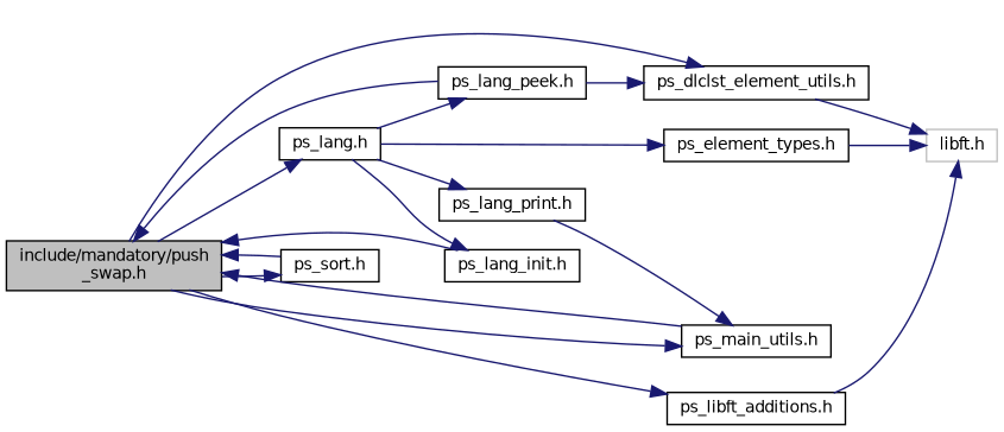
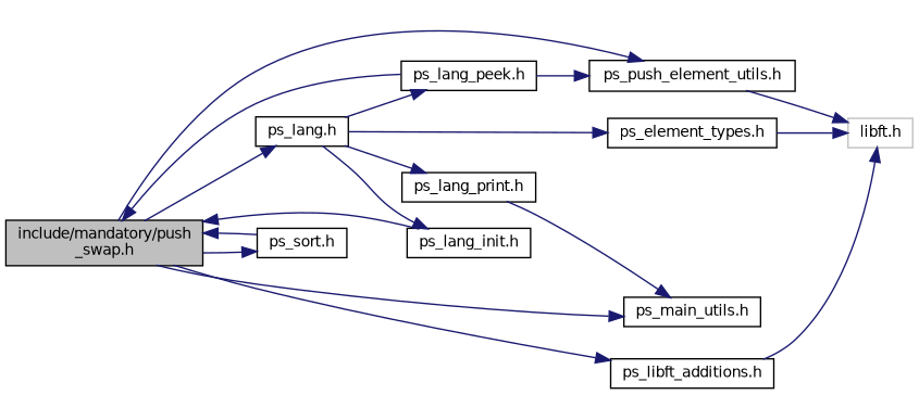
  digraph {
    rankdir=LR
    node [color=black fillcolor=white fontname=Helvetica fontsize=10 shape=record style=filled]
    edge [color=midnightblue fontname=Helvetica fontsize=10 labelfontname=Helvetica labelfontsize=10 style=solid]
    n1 [fillcolor=grey75 fontcolor=black height=0.2 label="include/mandatory/push\l_swap.h" width=0.4]
    n2 [height=0.2 label="ps_lang.h" width=0.4]
-   n3 [height=0.2 label="ps_dlclst_element_utils.h" width=0.4]
+   n3 [height=0.2 label="ps_push_element_utils.h" width=0.4]
    n4 [height=0.2 label="ps_libft_additions.h" width=0.4]
    n5 [height=0.2 label="ps_main_utils.h" width=0.4]
    n6 [height=0.2 label="ps_sort.h" width=0.4]
    n7 [height=0.2 label="ps_element_types.h" width=0.4]
    n8 [height=0.2 label="ps_lang_init.h" width=0.4]
    n9 [height=0.2 label="ps_lang_peek.h" width=0.4]
    n10 [height=0.2 label="ps_lang_print.h" width=0.4]
    n11 [color=grey75 height=0.2 label="libft.h" width=0.4]
    n1 -> n2
    n1 -> n3
    n1 -> n4
    n1 -> n5
    n1 -> n6
    n2 -> n7
    n2 -> n8
    n2 -> n9
    n2 -> n10
    n3 -> n11
    n4 -> n11
-   n5 -> n1
    n6 -> n1
    n7 -> n11
    n8 -> n1
    n9 -> n1
    n9 -> n3
    n10 -> n5
  }
